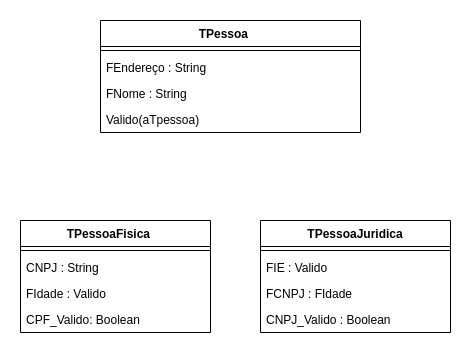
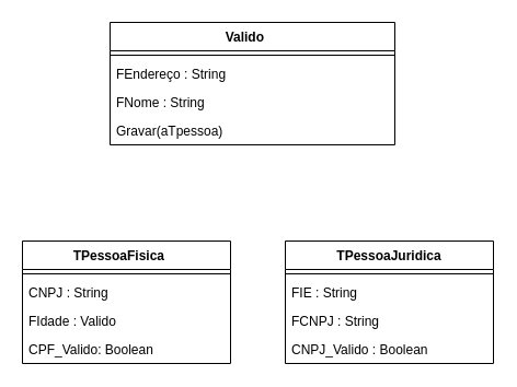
  <mxCell id="0" />
  <mxCell id="1" parent="0" />
- <mxCell id="2" value="TPessoa    " style="swimlane;fontStyle=1;align=center;verticalAlign=top;childLayout=stackLayout;horizontal=1;startSize=26;horizontalStack=0;resizeParent=1;resizeParentMax=0;resizeLast=0;collapsible=1;marginBottom=0;" vertex="1" parent="1"><mxGeometry x="100" y="20" width="260" height="112" as="geometry" /></mxCell>
+ <mxCell id="2" value="Valido    " style="swimlane;fontStyle=1;align=center;verticalAlign=top;childLayout=stackLayout;horizontal=1;startSize=26;horizontalStack=0;resizeParent=1;resizeParentMax=0;resizeLast=0;collapsible=1;marginBottom=0;" vertex="1" parent="1"><mxGeometry x="100" y="20" width="260" height="112" as="geometry" /></mxCell>
  <mxCell id="3" value="" style="line;strokeWidth=1;fillColor=none;align=left;verticalAlign=middle;spacingTop=-1;spacingLeft=3;spacingRight=3;rotatable=0;labelPosition=right;points=[];portConstraint=eastwest;strokeColor=inherit;" vertex="1" parent="2"><mxGeometry y="26" width="260" height="8" as="geometry" /></mxCell>
  <mxCell id="4" value="FEndereço : String    " style="text;strokeColor=none;fillColor=none;align=left;verticalAlign=top;spacingLeft=4;spacingRight=4;overflow=hidden;rotatable=0;points=[[0,0.5],[1,0.5]];portConstraint=eastwest;" vertex="1" parent="2"><mxGeometry y="34" width="260" height="26" as="geometry" /></mxCell>
  <mxCell id="5" value="FNome : String" style="text;strokeColor=none;fillColor=none;align=left;verticalAlign=top;spacingLeft=4;spacingRight=4;overflow=hidden;rotatable=0;points=[[0,0.5],[1,0.5]];portConstraint=eastwest;" vertex="1" parent="2"><mxGeometry y="60" width="260" height="26" as="geometry" /></mxCell>
- <mxCell id="6" value="Valido(aTpessoa)" style="text;strokeColor=none;fillColor=none;align=left;verticalAlign=top;spacingLeft=4;spacingRight=4;overflow=hidden;rotatable=0;points=[[0,0.5],[1,0.5]];portConstraint=eastwest;" vertex="1" parent="2"><mxGeometry y="86" width="260" height="26" as="geometry" /></mxCell>
+ <mxCell id="6" value="Gravar(aTpessoa)" style="text;strokeColor=none;fillColor=none;align=left;verticalAlign=top;spacingLeft=4;spacingRight=4;overflow=hidden;rotatable=0;points=[[0,0.5],[1,0.5]];portConstraint=eastwest;" vertex="1" parent="2"><mxGeometry y="86" width="260" height="26" as="geometry" /></mxCell>
  <mxCell id="7" value="TPessoaFisica    " style="swimlane;fontStyle=1;align=center;verticalAlign=top;childLayout=stackLayout;horizontal=1;startSize=26;horizontalStack=0;resizeParent=1;resizeParentMax=0;resizeLast=0;collapsible=1;marginBottom=0;" vertex="1" parent="1"><mxGeometry x="20" y="220" width="190" height="112" as="geometry" /></mxCell>
  <mxCell id="8" value="" style="line;strokeWidth=1;fillColor=none;align=left;verticalAlign=middle;spacingTop=-1;spacingLeft=3;spacingRight=3;rotatable=0;labelPosition=right;points=[];portConstraint=eastwest;strokeColor=inherit;" vertex="1" parent="7"><mxGeometry y="26" width="190" height="8" as="geometry" /></mxCell>
  <mxCell id="9" value="CNPJ : String    " style="text;strokeColor=none;fillColor=none;align=left;verticalAlign=top;spacingLeft=4;spacingRight=4;overflow=hidden;rotatable=0;points=[[0,0.5],[1,0.5]];portConstraint=eastwest;" vertex="1" parent="7"><mxGeometry y="34" width="190" height="26" as="geometry" /></mxCell>
  <mxCell id="10" value="FIdade : Valido" style="text;strokeColor=none;fillColor=none;align=left;verticalAlign=top;spacingLeft=4;spacingRight=4;overflow=hidden;rotatable=0;points=[[0,0.5],[1,0.5]];portConstraint=eastwest;" vertex="1" parent="7"><mxGeometry y="60" width="190" height="26" as="geometry" /></mxCell>
  <mxCell id="11" value="CPF_Valido: Boolean" style="text;strokeColor=none;fillColor=none;align=left;verticalAlign=top;spacingLeft=4;spacingRight=4;overflow=hidden;rotatable=0;points=[[0,0.5],[1,0.5]];portConstraint=eastwest;" vertex="1" parent="7"><mxGeometry y="86" width="190" height="26" as="geometry" /></mxCell>
  <mxCell id="12" value="TPessoaJuridica" style="swimlane;fontStyle=1;align=center;verticalAlign=top;childLayout=stackLayout;horizontal=1;startSize=26;horizontalStack=0;resizeParent=1;resizeParentMax=0;resizeLast=0;collapsible=1;marginBottom=0;" vertex="1" parent="1"><mxGeometry x="260" y="220" width="190" height="112" as="geometry" /></mxCell>
  <mxCell id="13" value="" style="line;strokeWidth=1;fillColor=none;align=left;verticalAlign=middle;spacingTop=-1;spacingLeft=3;spacingRight=3;rotatable=0;labelPosition=right;points=[];portConstraint=eastwest;strokeColor=inherit;" vertex="1" parent="12"><mxGeometry y="26" width="190" height="8" as="geometry" /></mxCell>
- <mxCell id="14" value="FIE : Valido" style="text;strokeColor=none;fillColor=none;align=left;verticalAlign=top;spacingLeft=4;spacingRight=4;overflow=hidden;rotatable=0;points=[[0,0.5],[1,0.5]];portConstraint=eastwest;" vertex="1" parent="12"><mxGeometry y="34" width="190" height="26" as="geometry" /></mxCell>
- <mxCell id="15" value="FCNPJ : FIdade   " style="text;strokeColor=none;fillColor=none;align=left;verticalAlign=top;spacingLeft=4;spacingRight=4;overflow=hidden;rotatable=0;points=[[0,0.5],[1,0.5]];portConstraint=eastwest;" vertex="1" parent="12"><mxGeometry y="60" width="190" height="26" as="geometry" /></mxCell>
+ <mxCell id="14" value="FIE : String" style="text;strokeColor=none;fillColor=none;align=left;verticalAlign=top;spacingLeft=4;spacingRight=4;overflow=hidden;rotatable=0;points=[[0,0.5],[1,0.5]];portConstraint=eastwest;" vertex="1" parent="12"><mxGeometry y="34" width="190" height="26" as="geometry" /></mxCell>
+ <mxCell id="15" value="FCNPJ : String   " style="text;strokeColor=none;fillColor=none;align=left;verticalAlign=top;spacingLeft=4;spacingRight=4;overflow=hidden;rotatable=0;points=[[0,0.5],[1,0.5]];portConstraint=eastwest;" vertex="1" parent="12"><mxGeometry y="60" width="190" height="26" as="geometry" /></mxCell>
  <mxCell id="16" value="CNPJ_Valido : Boolean" style="text;strokeColor=none;fillColor=none;align=left;verticalAlign=top;spacingLeft=4;spacingRight=4;overflow=hidden;rotatable=0;points=[[0,0.5],[1,0.5]];portConstraint=eastwest;" vertex="1" parent="12"><mxGeometry y="86" width="190" height="26" as="geometry" /></mxCell>
